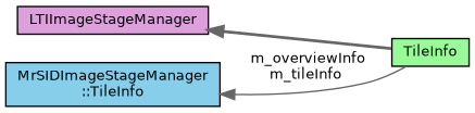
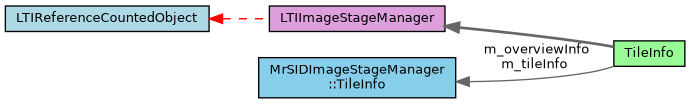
  digraph {
    rankdir=LR
    node [color=black fontname=Helvetica fontsize=10 shape=record style=filled]
    edge [color=gray40 dir=back fontname=Helvetica fontsize=10 labelfontname=Helvetica labelfontsize=10]
    n1 [fillcolor=palegreen fontcolor=black height=0.2 label=TileInfo width=0.4]
    n2 [fillcolor=plum height=0.2 label=LTIImageStageManager width=0.4]
+   n3 [fillcolor=lightblue height=0.2 label=LTIReferenceCountedObject width=0.4]
    n4 [fillcolor=skyblue height=0.2 label="MrSIDImageStageManager\l::TileInfo" width=0.4]
    n2 -> n1 [style=bold]
+   n3 -> n2 [color=red style=dashed]
    n4 -> n1 [label=" m_overviewInfo\nm_tileInfo" style=solid]
  }
